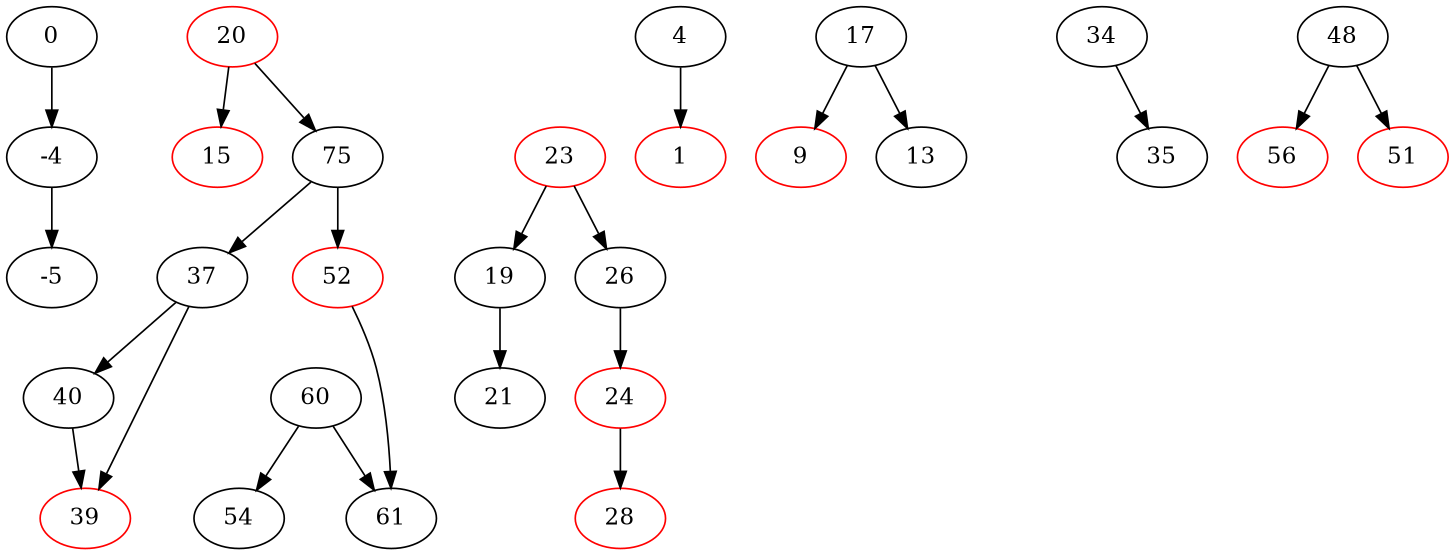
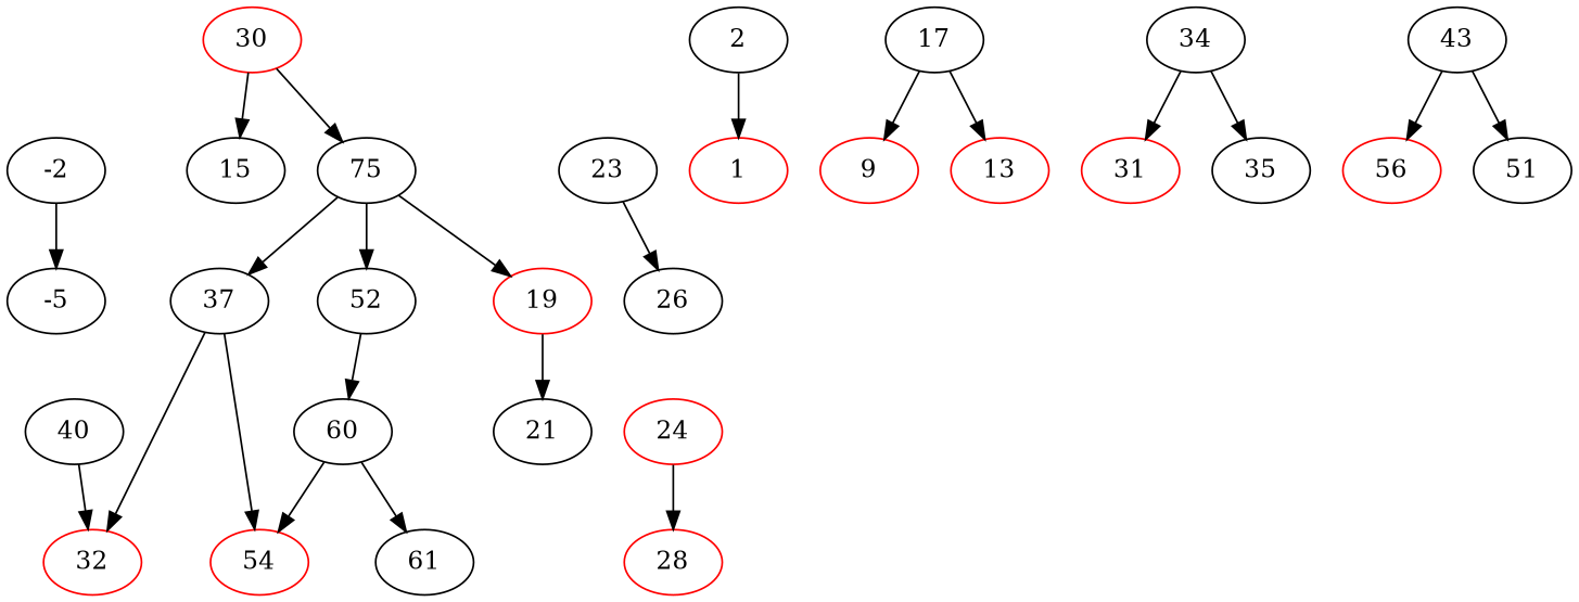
  digraph {
    fontname="DejaVu Serif"
    node [fontname="DejaVu Serif"]
    edge [fontname="DejaVu Serif"]
-   0
-   -4
+   -4 [label=-2]
    -5
-   15 [color=red]
-   30 [color=red label=20]
+   15
+   30 [color=red]
    n6 [label=75]
    37 [color=black]
-   52 [color=red]
-   19
-   23 [color=red]
+   52 [color=black]
+   19 [color=red]
+   23 [color=black]
    26
-   4
+   4 [label=2]
    1 [color=red]
    n14 [label=17]
    9 [color=red]
-   13 [color=black]
+   13 [color=red]
    21 [color=black]
    24 [color=red]
    28 [color=red]
    40
-   39 [color=red]
+   39 [color=red label=32]
    60
    34
+   31 [color=red]
    35 [color=black]
-   48
+   48 [label=43]
    n27 [color=red label=56]
-   51 [color=red]
-   54 [color=black]
+   51 [color=black]
+   54 [color=red]
    61 [color=black]
-   0 -> -4
    -4 -> -5
    30 -> 15
    30 -> n6
    n6 -> 37
    n6 -> 52
-   37 -> 40
+   37 -> 54
    37 -> 39
-   52 -> 61
+   52 -> 60
    19 -> 21
-   23 -> 19
+   n6 -> 19
    23 -> 26
-   26 -> 24
    4 -> 1
    n14 -> 9
    n14 -> 13
    24 -> 28
    40 -> 39
    60 -> 54
    60 -> 61
+   34 -> 31
    34 -> 35
    48 -> n27
    48 -> 51
  }
